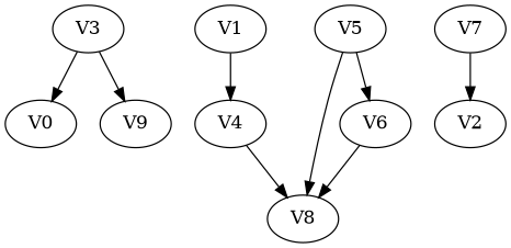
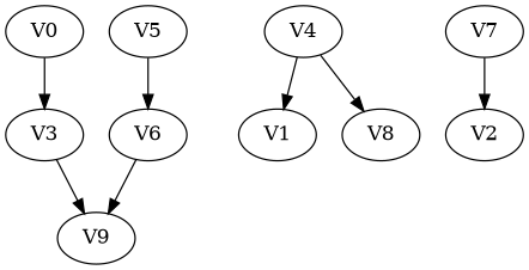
  strict digraph {
    concentrate=True
    V0
    V3
    V9
    V1
    V4
    V8
    V7
    V2
    V5
    V6
-   V3 -> V0
+   V0 -> V3
    V3 -> V9
-   V1 -> V4
+   V4 -> V1
    V4 -> V8
    V7 -> V2
-   V5 -> V8
    V5 -> V6
-   V6 -> V8
+   V6 -> V9
  }
